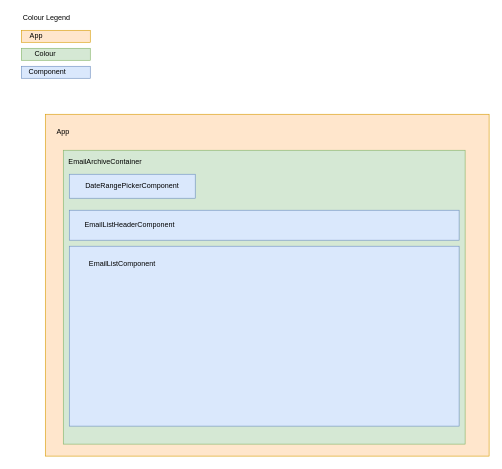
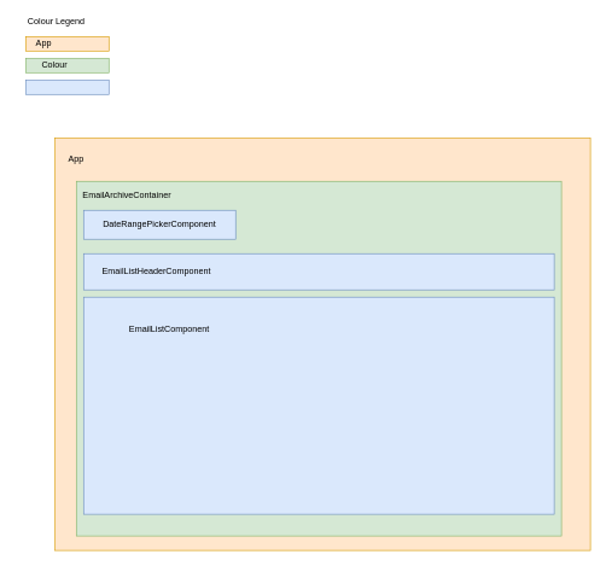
  <mxCell id="0" />
  <mxCell id="1" parent="0" />
  <mxCell id="2" value="" style="rounded=0;whiteSpace=wrap;html=1;fillColor=#ffe6cc;strokeColor=#d79b00;" vertex="1" parent="1"><mxGeometry x="75" y="190" width="740" height="570" as="geometry" /></mxCell>
  <mxCell id="3" value="App" style="text;html=1;strokeColor=none;fillColor=none;align=center;verticalAlign=middle;whiteSpace=wrap;rounded=0;" vertex="1" parent="1"><mxGeometry x="55" y="200" width="100" height="40" as="geometry" /></mxCell>
  <mxCell id="4" value="" style="rounded=0;whiteSpace=wrap;html=1;fillColor=#d5e8d4;strokeColor=#82b366;" vertex="1" parent="1"><mxGeometry x="105" y="250" width="670" height="490" as="geometry" /></mxCell>
  <mxCell id="5" value="EmailArchiveContainer" style="text;html=1;strokeColor=none;fillColor=none;align=center;verticalAlign=middle;whiteSpace=wrap;rounded=0;" vertex="1" parent="1"><mxGeometry x="135" y="250" width="80" height="40" as="geometry" /></mxCell>
  <mxCell id="6" value="" style="rounded=0;whiteSpace=wrap;html=1;fillColor=#dae8fc;strokeColor=#6c8ebf;" vertex="1" parent="1"><mxGeometry x="115" y="290" width="210" height="40" as="geometry" /></mxCell>
  <mxCell id="7" value="DateRangePickerComponent" style="text;html=1;strokeColor=none;fillColor=none;align=center;verticalAlign=middle;whiteSpace=wrap;rounded=0;" vertex="1" parent="1"><mxGeometry x="200" y="300" width="40" height="20" as="geometry" /></mxCell>
  <mxCell id="8" value="" style="rounded=0;whiteSpace=wrap;html=1;fillColor=#dae8fc;strokeColor=#6c8ebf;" vertex="1" parent="1"><mxGeometry x="115" y="350" width="650" height="50" as="geometry" /></mxCell>
  <mxCell id="9" value="EmailListHeaderComponent" style="text;html=1;strokeColor=none;fillColor=none;align=center;verticalAlign=middle;whiteSpace=wrap;rounded=0;" vertex="1" parent="1"><mxGeometry x="131" y="365" width="170" height="20" as="geometry" /></mxCell>
  <mxCell id="10" value="" style="rounded=0;whiteSpace=wrap;html=1;fillColor=#dae8fc;strokeColor=#6c8ebf;" vertex="1" parent="1"><mxGeometry x="115" y="410" width="650" height="300" as="geometry" /></mxCell>
- <mxCell id="11" value="EmailListComponent" style="text;html=1;strokeColor=none;fillColor=none;align=center;verticalAlign=middle;whiteSpace=wrap;rounded=0;" vertex="1" parent="1"><mxGeometry x="145" y="430" width="117" height="20" as="geometry" /></mxCell>
+ <mxCell id="11" value="EmailListComponent" style="text;html=1;strokeColor=none;fillColor=none;align=center;verticalAlign=middle;whiteSpace=wrap;rounded=0;" vertex="1" parent="1"><mxGeometry x="175" y="445" width="117" height="20" as="geometry" /></mxCell>
  <mxCell id="12" value="Colour Legend" style="text;html=1;strokeColor=none;fillColor=none;align=center;verticalAlign=middle;whiteSpace=wrap;rounded=0;" vertex="1" parent="1"><mxGeometry x="20" width="115" height="20" as="geometry" y="20" /></mxCell>
  <mxCell id="13" value="" style="rounded=0;whiteSpace=wrap;html=1;fillColor=#ffe6cc;strokeColor=#d79b00;" vertex="1" parent="1"><mxGeometry x="35" y="50" width="115" height="20" as="geometry" /></mxCell>
  <mxCell id="14" value="App" style="text;html=1;strokeColor=none;fillColor=none;align=center;verticalAlign=middle;whiteSpace=wrap;rounded=0;" vertex="1" parent="1"><mxGeometry x="40" y="50" width="40" height="20" as="geometry" /></mxCell>
  <mxCell id="15" value="" style="rounded=0;whiteSpace=wrap;html=1;fillColor=#d5e8d4;strokeColor=#82b366;" vertex="1" parent="1"><mxGeometry x="35" y="80" width="115" height="20" as="geometry" /></mxCell>
  <mxCell id="16" value="Colour" style="text;html=1;strokeColor=none;fillColor=none;align=center;verticalAlign=middle;whiteSpace=wrap;rounded=0;" vertex="1" parent="1"><mxGeometry x="55" y="80" width="40" height="20" as="geometry" /></mxCell>
  <mxCell id="17" value="" style="rounded=0;whiteSpace=wrap;html=1;fillColor=#dae8fc;strokeColor=#6c8ebf;" vertex="1" parent="1"><mxGeometry x="35" y="110" width="115" height="20" as="geometry" /></mxCell>
- <mxCell id="18" value="Component" style="text;html=1;strokeColor=none;fillColor=none;align=center;verticalAlign=middle;whiteSpace=wrap;rounded=0;" vertex="1" parent="1"><mxGeometry x="56" y="110" width="45" height="20" as="geometry" /></mxCell>
